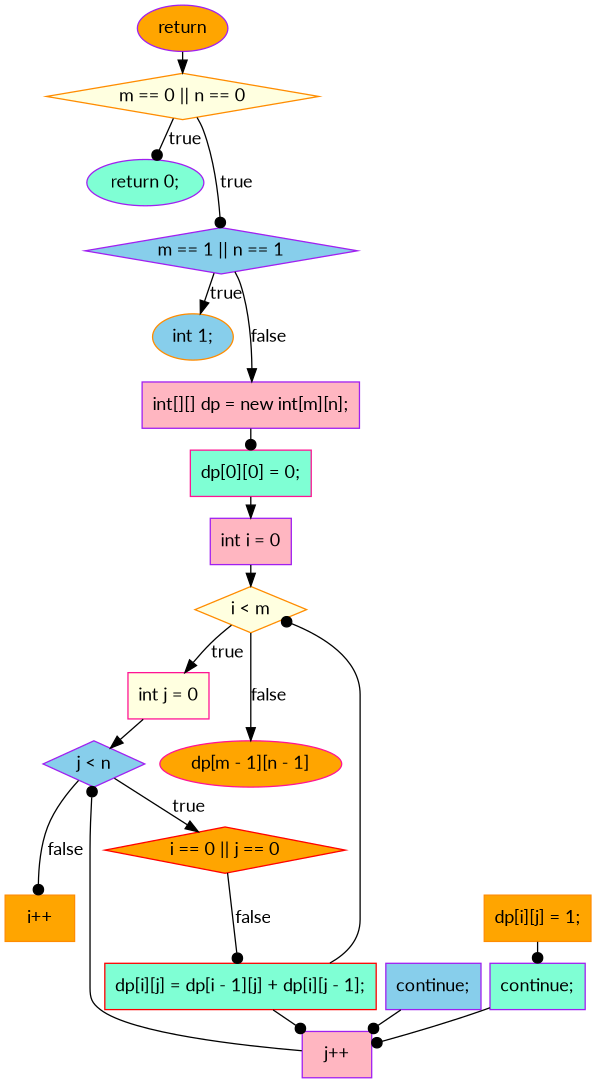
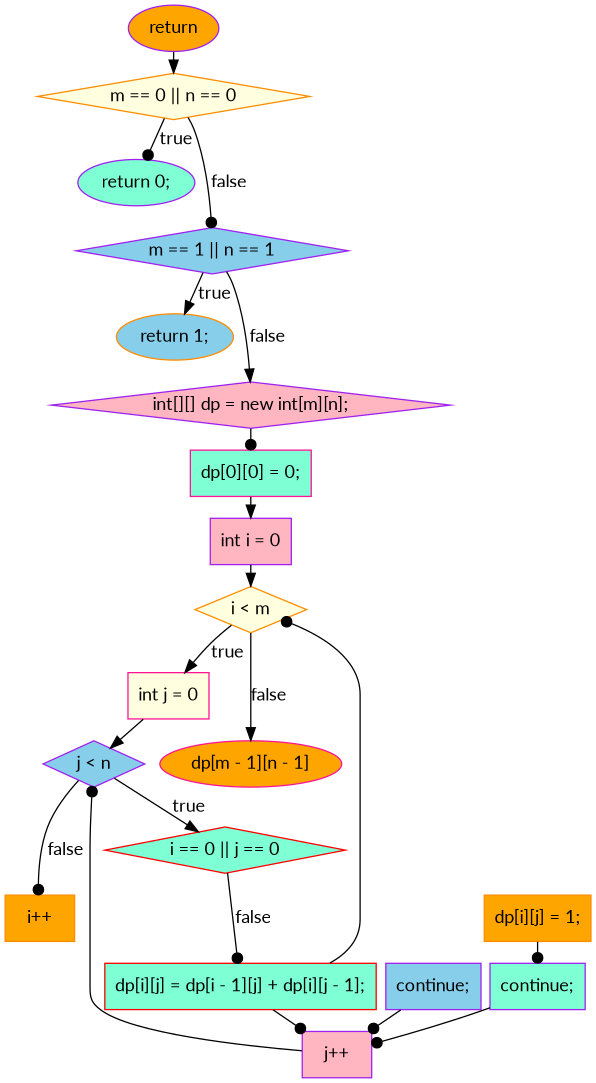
  digraph {
    fontname=Lato
    nodesep=0.1
    ranksep=0.1
    node [color=purple fillcolor=aquamarine fontname=Lato shape=box style=filled]
    edge [arrowhead=dot fontname=Lato]
    n1 [fillcolor=orange label=return shape=ellipse]
    n2 [color=darkorange fillcolor=lightyellow label="m == 0 || n == 0" shape=diamond]
    n3 [label="return 0;" shape=ellipse]
    n4 [fillcolor=skyblue label="m == 1 || n == 1" shape=diamond]
-   n5 [color=darkorange fillcolor=skyblue label="int 1;" shape=ellipse]
-   n6 [fillcolor=lightpink label="int[][] dp = new int[m][n];"]
+   n5 [color=darkorange fillcolor=skyblue label="return 1;" shape=ellipse]
+   n6 [fillcolor=lightpink label="int[][] dp = new int[m][n];" shape=diamond]
    n7 [color=deeppink label="dp[0][0] = 0;"]
    n8 [fillcolor=lightpink label="int i = 0"]
    n9 [color=darkorange fillcolor=lightyellow label="i \< m" shape=diamond]
    n10 [color=deeppink fillcolor=lightyellow label="int j = 0"]
    n11 [color=deeppink fillcolor=orange label="dp[m - 1][n - 1]" shape=ellipse]
    n12 [fillcolor=skyblue label="j \< n" shape=diamond]
-   n13 [color=red fillcolor=orange label="i == 0 || j == 0" shape=diamond]
+   n13 [color=red label="i == 0 || j == 0" shape=diamond]
    n14 [color=darkorange fillcolor=orange label="i++"]
    n15 [color=red label="dp[i][j] = dp[i - 1][j] + dp[i][j - 1];"]
    n16 [fillcolor=lightpink label="j++"]
    n17 [fillcolor=skyblue label="continue;"]
    n18 [color=darkorange fillcolor=orange label="dp[i][j] = 1;"]
    n19 [label="continue;"]
    n1 -> n2 [arrowhead=normal]
    n2 -> n3 [label=true minlen=1]
-   n2 -> n4 [label=true minlen=2]
+   n2 -> n4 [label=false minlen=2]
    n4 -> n5 [arrowhead=normal label=true minlen=1]
    n4 -> n6 [arrowhead=normal label=false minlen=2]
    n6 -> n7
    n7 -> n8 [arrowhead=normal]
    n8 -> n9 [arrowhead=normal]
    n9 -> n10 [arrowhead=normal label=true minlen=1]
    n9 -> n11 [arrowhead=normal label=false minlen=2]
    n10 -> n12 [arrowhead=normal]
    n12 -> n13 [arrowhead=normal label=true minlen=1]
    n12 -> n14 [label=false minlen=2]
    n13 -> n15 [label=false minlen=2]
    n15 -> n9
    n15 -> n16
    n16 -> n12
    n17 -> n16
    n18 -> n19
    n19 -> n16
  }
